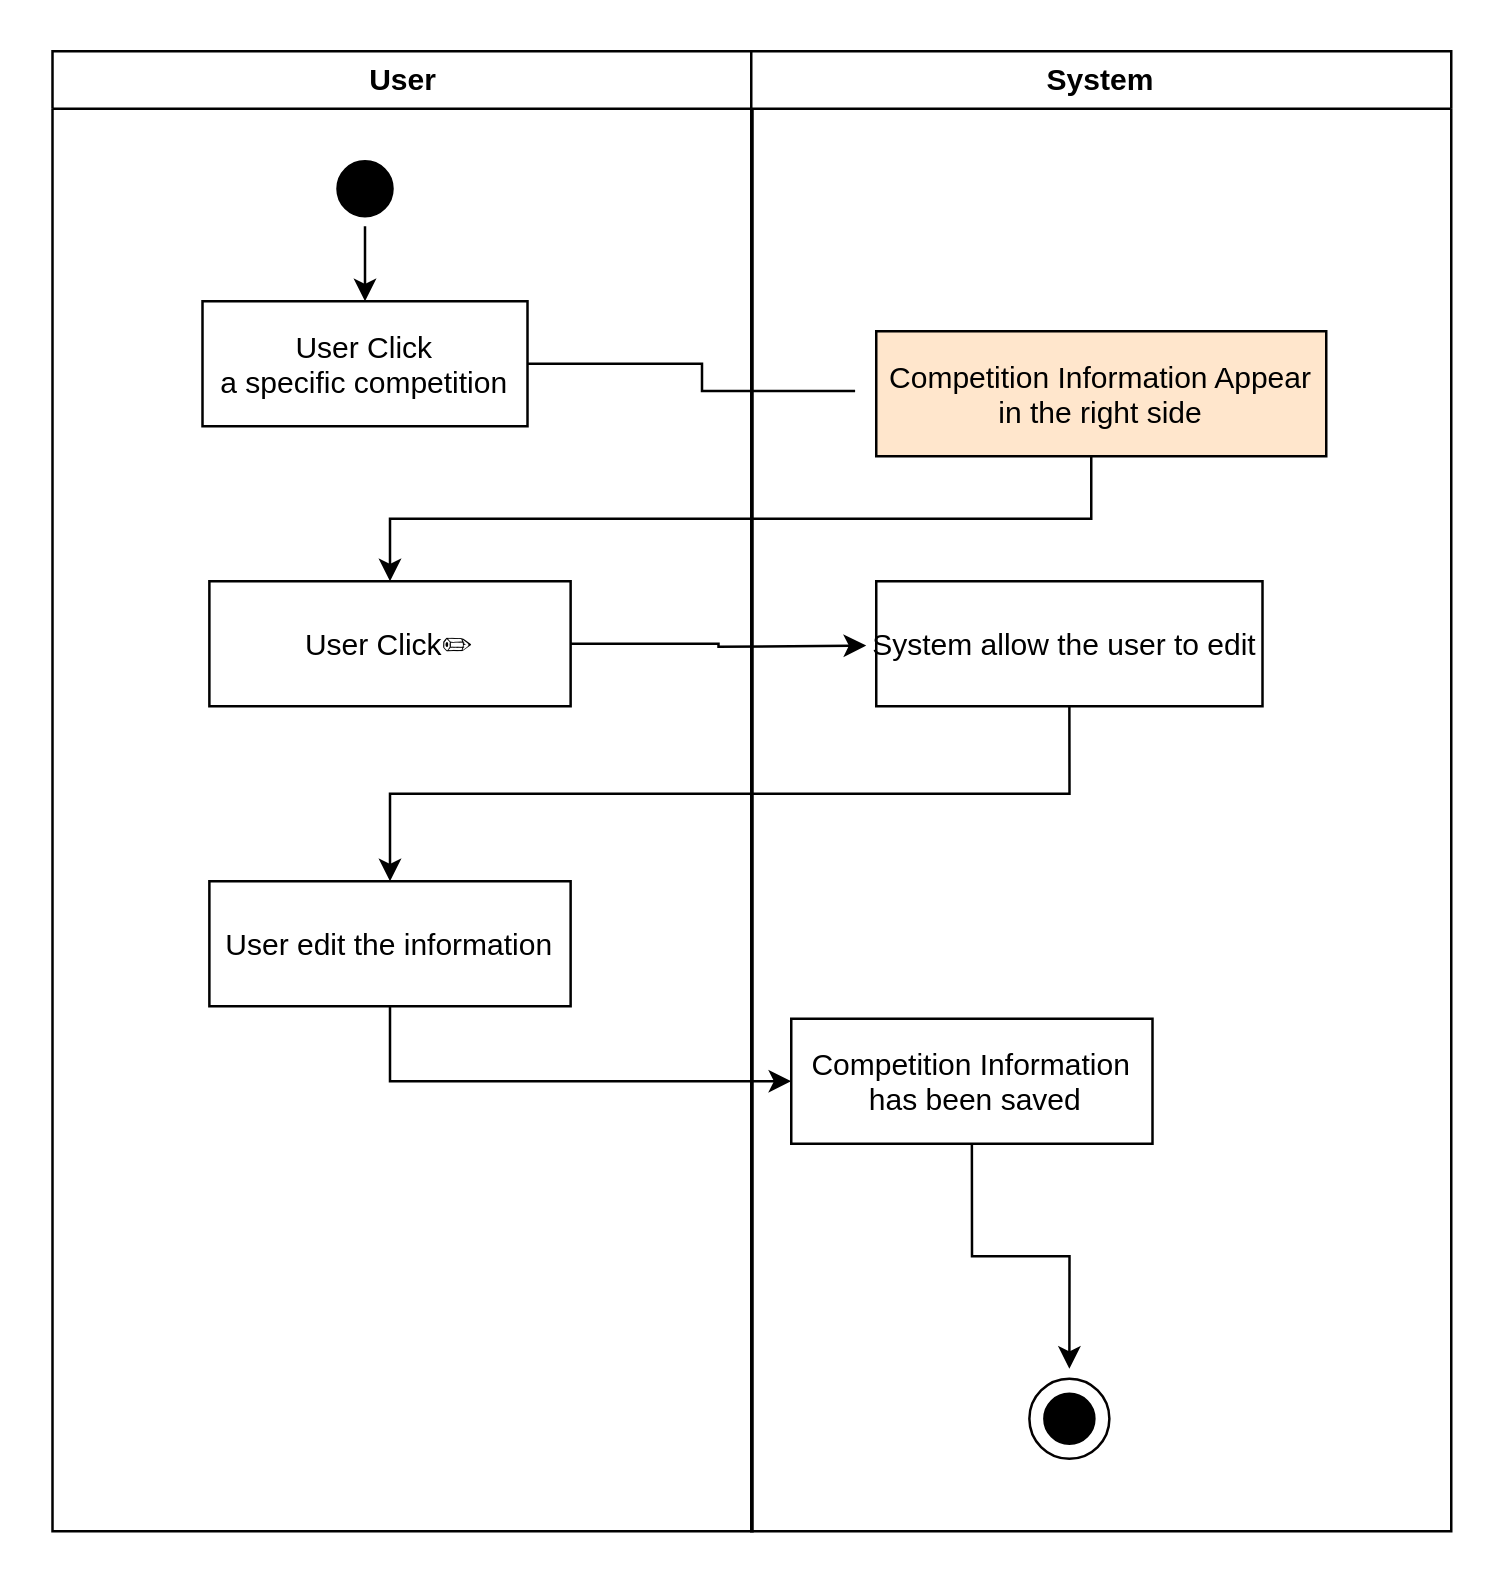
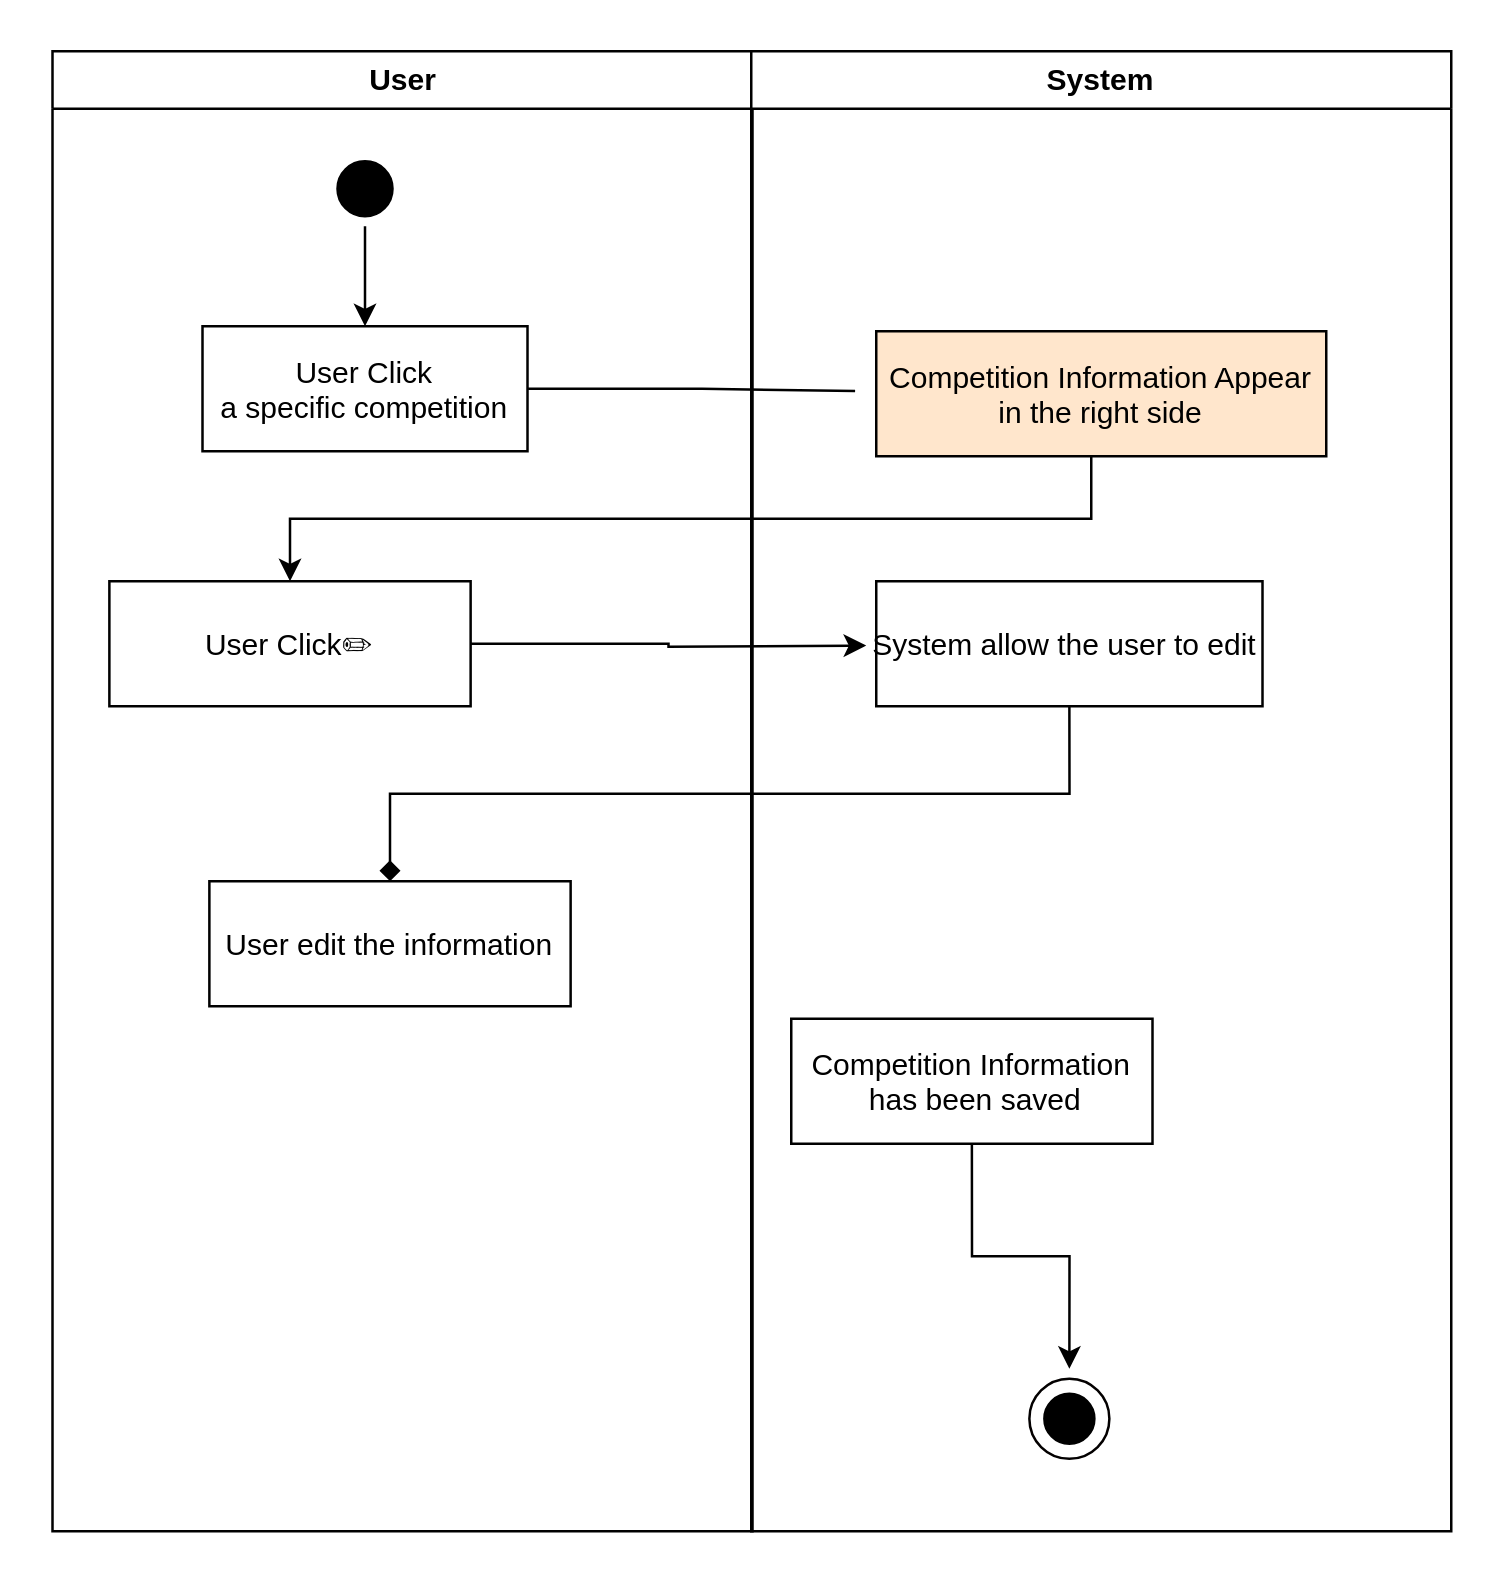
  <mxCell id="0" />
  <mxCell id="1" parent="0" />
  <mxCell id="2" value="User" style="swimlane;whiteSpace=wrap" vertex="1" parent="1"><mxGeometry x="20.5" y="20" width="280" height="592" as="geometry" /></mxCell>
  <mxCell id="3" style="edgeStyle=orthogonalEdgeStyle;rounded=0;orthogonalLoop=1;jettySize=auto;html=1;exitX=0.5;exitY=1;exitDx=0;exitDy=0;entryX=0.5;entryY=0;entryDx=0;entryDy=0;" edge="1" parent="2" source="4" target="5"><mxGeometry relative="1" as="geometry" /></mxCell>
  <mxCell id="4" value="" style="ellipse;shape=startState;fillColor=#000000;strokeColor=#000000;" vertex="1" parent="2"><mxGeometry x="110" y="40" width="30" height="30" as="geometry" /></mxCell>
- <mxCell id="5" value="User Click &#10;a specific competition" style="" vertex="1" parent="2"><mxGeometry x="60" y="100" width="130" height="50" as="geometry" /></mxCell>
- <mxCell id="6" value="User Click✏️" style="" vertex="1" parent="2"><mxGeometry x="62.75" y="212" width="144.5" height="50" as="geometry" /></mxCell>
+ <mxCell id="5" value="User Click &#10;a specific competition" style="" vertex="1" parent="2"><mxGeometry x="60" y="110" width="130" height="50" as="geometry" /></mxCell>
+ <mxCell id="6" value="User Click✏️" style="" vertex="1" parent="2"><mxGeometry x="22.75" y="212" width="144.5" height="50" as="geometry" /></mxCell>
  <mxCell id="7" value="User edit the information" style="" vertex="1" parent="2"><mxGeometry x="62.75" y="332" width="144.5" height="50" as="geometry" /></mxCell>
  <mxCell id="8" value="System" style="swimlane;whiteSpace=wrap" vertex="1" parent="1"><mxGeometry x="300" y="20" width="280" height="592" as="geometry" /></mxCell>
  <mxCell id="9" value="Competition Information Appear&#10;in the right side" style="fillColor=#ffe6cc;" vertex="1" parent="8"><mxGeometry x="50" y="112" width="180" height="50" as="geometry" /></mxCell>
  <mxCell id="10" value="System allow the user to edit " style="" vertex="1" parent="8"><mxGeometry x="50" y="212" width="154.5" height="50" as="geometry" /></mxCell>
  <mxCell id="11" style="edgeStyle=orthogonalEdgeStyle;rounded=0;orthogonalLoop=1;jettySize=auto;html=1;exitX=0.5;exitY=1;exitDx=0;exitDy=0;entryX=0.5;entryY=0;entryDx=0;entryDy=0;" edge="1" parent="8" source="12" target="14"><mxGeometry relative="1" as="geometry" /></mxCell>
  <mxCell id="12" value="Competition Information&#10; has been saved" style="" vertex="1" parent="8"><mxGeometry x="16" y="387" width="144.5" height="50" as="geometry" /></mxCell>
  <mxCell id="13" value="" style="ellipse;shape=startState;fillColor=#000000;strokeColor=#FFFFFF;" vertex="1" parent="8"><mxGeometry x="112.25" y="532" width="30" height="30" as="geometry" /></mxCell>
  <mxCell id="14" value="" style="ellipse;shape=startState;fillColor=none;strokeColor=#030000;" vertex="1" parent="8"><mxGeometry x="107.25" y="527" width="40" height="40" as="geometry" /></mxCell>
  <mxCell id="15" style="edgeStyle=orthogonalEdgeStyle;rounded=0;orthogonalLoop=1;jettySize=auto;html=1;entryX=0.5;entryY=0;entryDx=0;entryDy=0;" edge="1" parent="1" target="6"><mxGeometry relative="1" as="geometry"><mxPoint x="436" y="182" as="sourcePoint" /><Array as="points"><mxPoint x="436" y="182" /><mxPoint x="436" y="207" /><mxPoint x="156" y="207" /></Array></mxGeometry></mxCell>
- <mxCell id="16" style="edgeStyle=orthogonalEdgeStyle;rounded=0;orthogonalLoop=1;jettySize=auto;html=1;exitX=0.5;exitY=1;exitDx=0;exitDy=0;entryX=0.5;entryY=0;entryDx=0;entryDy=0;" edge="1" parent="1" source="10" target="7"><mxGeometry relative="1" as="geometry" /></mxCell>
- <mxCell id="17" style="edgeStyle=orthogonalEdgeStyle;rounded=0;orthogonalLoop=1;jettySize=auto;html=1;exitX=0.5;exitY=1;exitDx=0;exitDy=0;entryX=0;entryY=0.5;entryDx=0;entryDy=0;" edge="1" parent="1" source="7" target="12"><mxGeometry relative="1" as="geometry" /></mxCell>
+ <mxCell id="16" style="edgeStyle=orthogonalEdgeStyle;rounded=0;orthogonalLoop=1;jettySize=auto;html=1;exitX=0.5;exitY=1;exitDx=0;exitDy=0;entryX=0.5;entryY=0;entryDx=0;entryDy=0;endArrow=diamond;" edge="1" parent="1" source="10" target="7"><mxGeometry relative="1" as="geometry" /></mxCell>
  <mxCell id="18" style="edgeStyle=orthogonalEdgeStyle;rounded=0;orthogonalLoop=1;jettySize=auto;html=1;exitX=1;exitY=0.5;exitDx=0;exitDy=0;" edge="1" parent="1" source="6"><mxGeometry relative="1" as="geometry"><mxPoint x="346" y="257.714" as="targetPoint" /></mxGeometry></mxCell>
  <mxCell id="19" style="edgeStyle=orthogonalEdgeStyle;rounded=0;orthogonalLoop=1;jettySize=auto;html=1;exitX=1;exitY=0.5;exitDx=0;exitDy=0;entryX=-0.047;entryY=0.478;entryDx=0;entryDy=0;entryPerimeter=0;endArrow=none;" edge="1" parent="1" source="5" target="9"><mxGeometry relative="1" as="geometry" /></mxCell>
